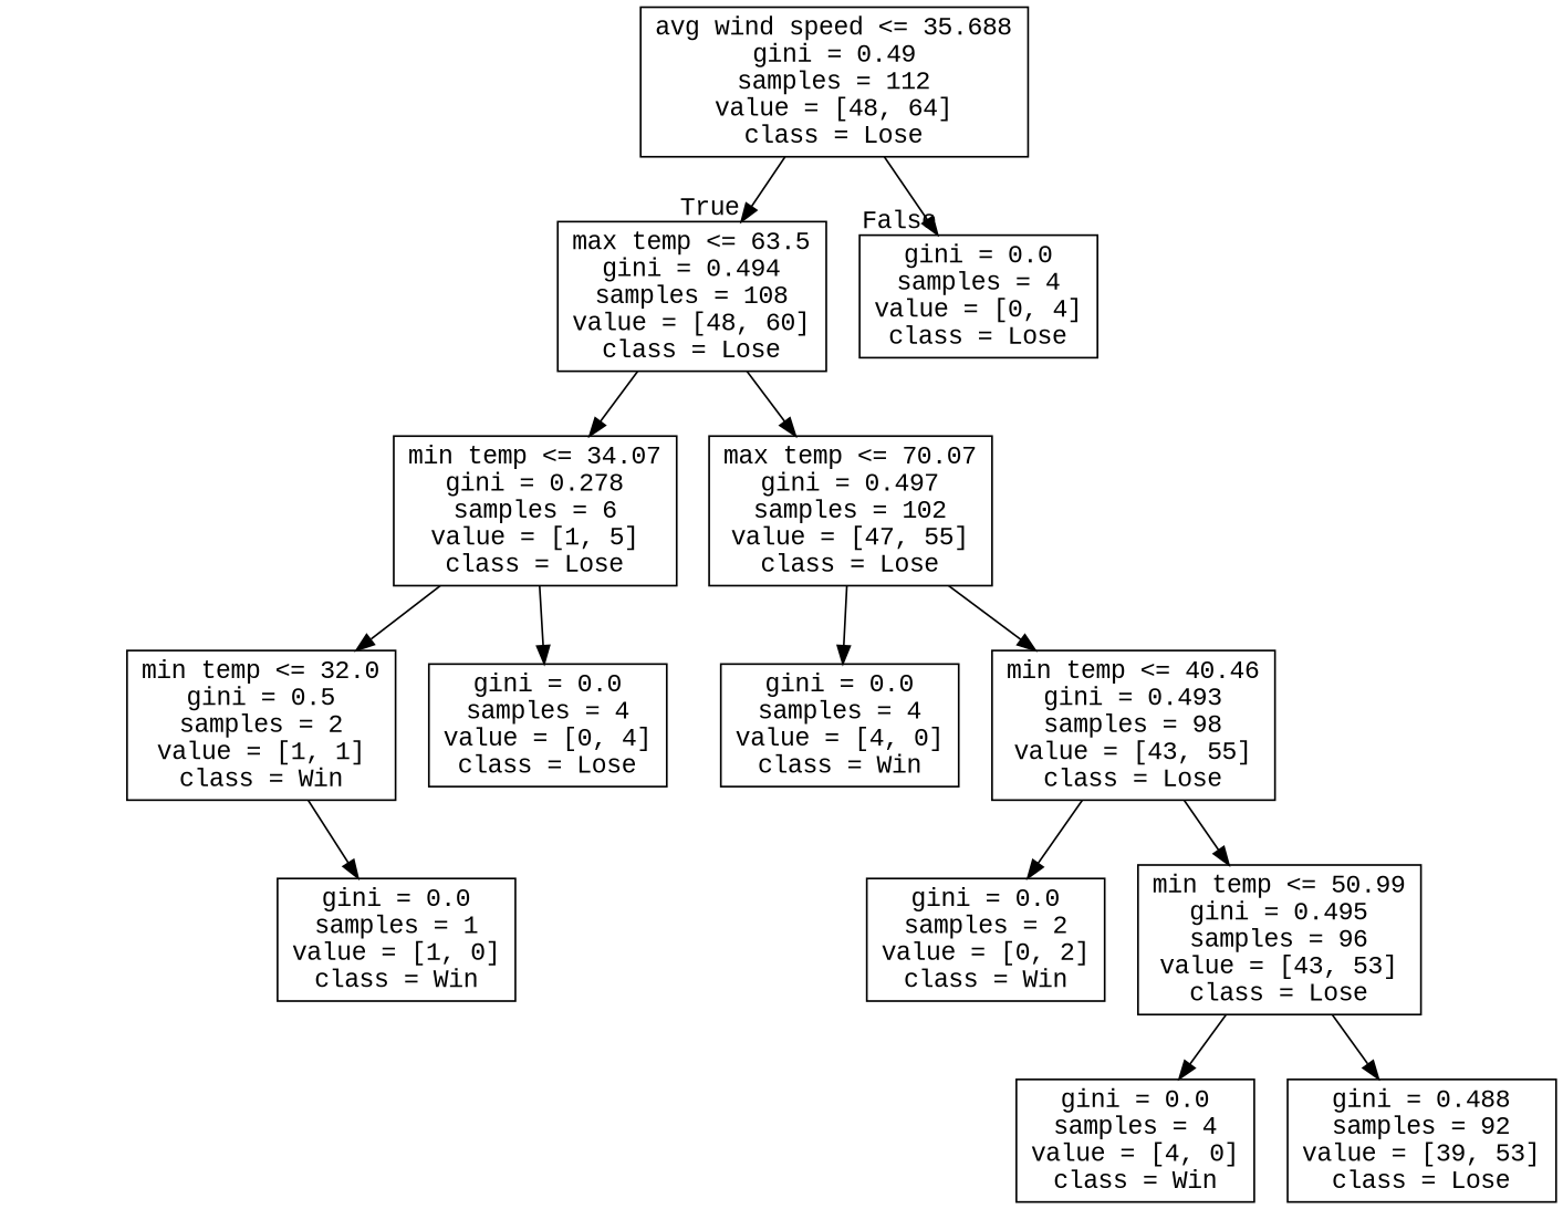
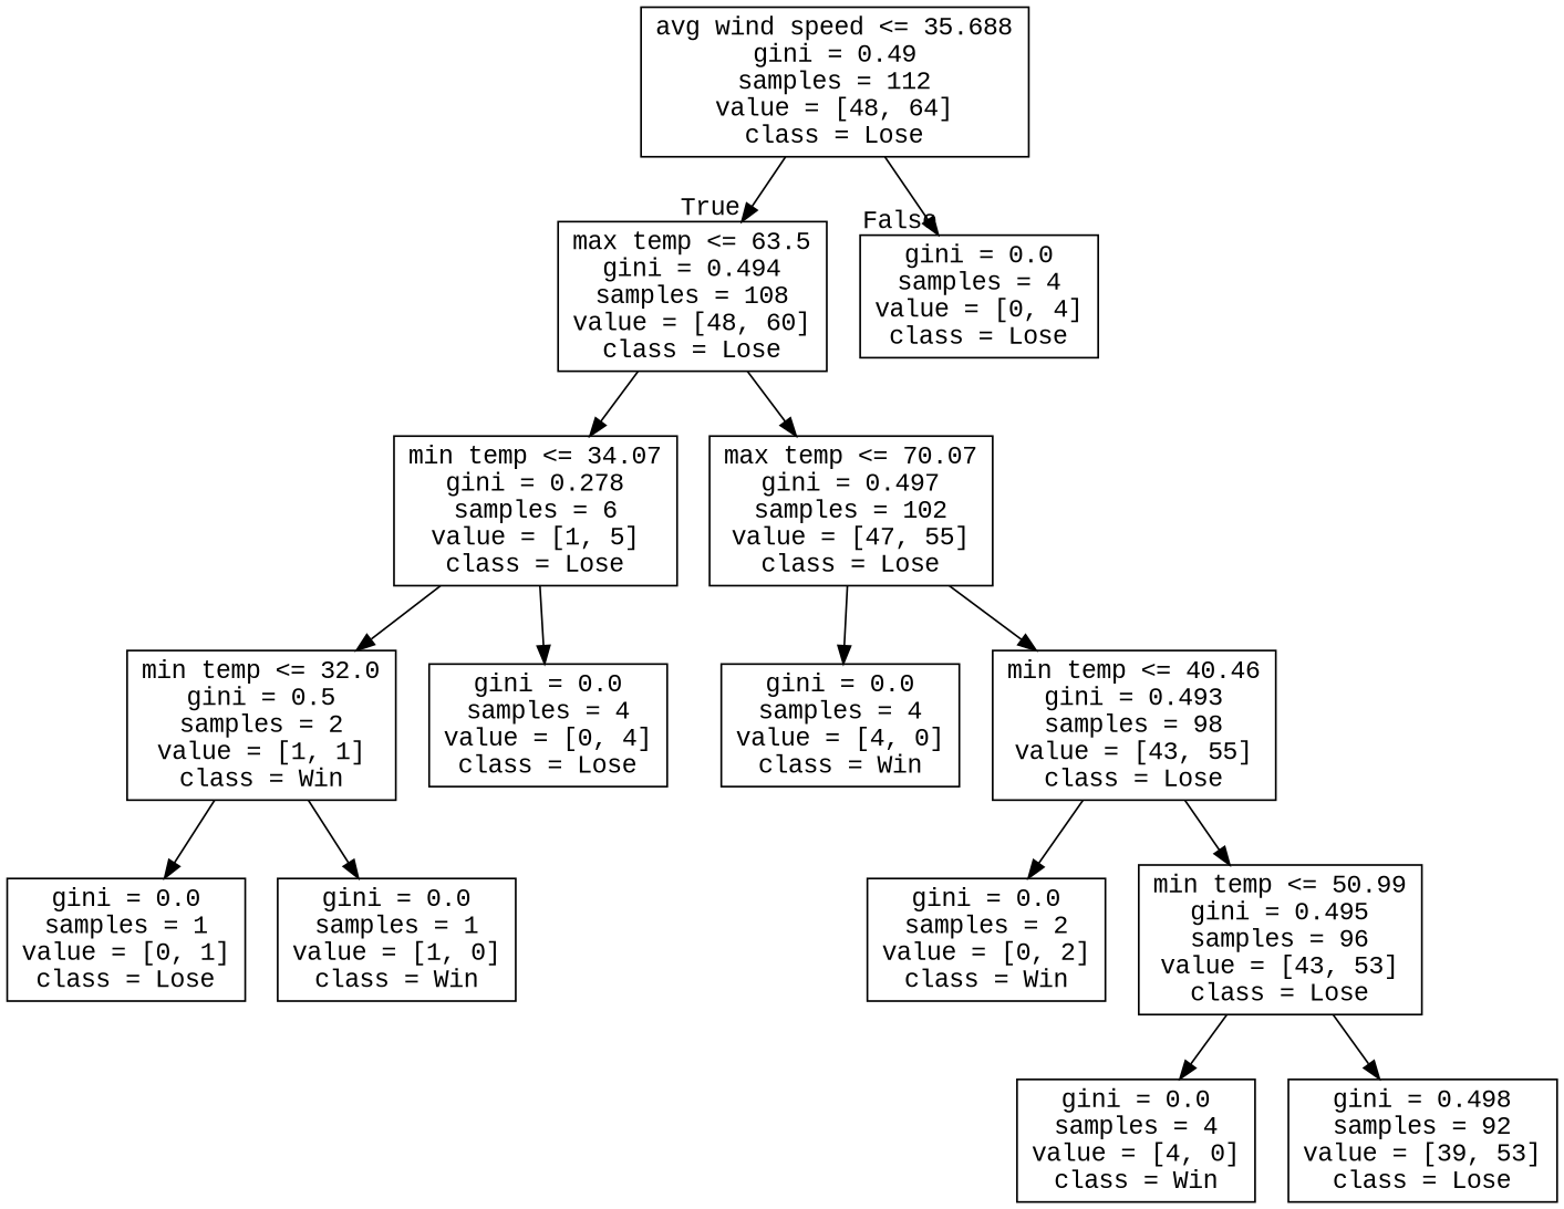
  digraph {
    fontname="Liberation Mono"
    node [fontname="Liberation Mono" shape=box]
    edge [fontname="Liberation Mono"]
    n1 [label="avg wind speed <= 35.688\ngini = 0.49\nsamples = 112\nvalue = [48, 64]\nclass = Lose"]
    n2 [label="max temp <= 63.5\ngini = 0.494\nsamples = 108\nvalue = [48, 60]\nclass = Lose"]
    n3 [label="gini = 0.0\nsamples = 4\nvalue = [0, 4]\nclass = Lose"]
    n4 [label="min temp <= 34.07\ngini = 0.278\nsamples = 6\nvalue = [1, 5]\nclass = Lose"]
    n5 [label="max temp <= 70.07\ngini = 0.497\nsamples = 102\nvalue = [47, 55]\nclass = Lose"]
    n6 [label="min temp <= 32.0\ngini = 0.5\nsamples = 2\nvalue = [1, 1]\nclass = Win"]
    n7 [label="gini = 0.0\nsamples = 4\nvalue = [0, 4]\nclass = Lose"]
    n8 [label="gini = 0.0\nsamples = 4\nvalue = [4, 0]\nclass = Win"]
    n9 [label="min temp <= 40.46\ngini = 0.493\nsamples = 98\nvalue = [43, 55]\nclass = Lose"]
+   n10 [label="gini = 0.0\nsamples = 1\nvalue = [0, 1]\nclass = Lose"]
    n11 [label="gini = 0.0\nsamples = 1\nvalue = [1, 0]\nclass = Win"]
    n12 [label="gini = 0.0\nsamples = 2\nvalue = [0, 2]\nclass = Win"]
    n13 [label="min temp <= 50.99\ngini = 0.495\nsamples = 96\nvalue = [43, 53]\nclass = Lose"]
    n14 [label="gini = 0.0\nsamples = 4\nvalue = [4, 0]\nclass = Win"]
-   n15 [label="gini = 0.488\nsamples = 92\nvalue = [39, 53]\nclass = Lose"]
+   n15 [label="gini = 0.498\nsamples = 92\nvalue = [39, 53]\nclass = Lose"]
    n1 -> n2 [headlabel=True labelangle=45 labeldistance=2.5]
    n1 -> n3 [headlabel=False labelangle=-45 labeldistance=2.5]
    n2 -> n4
    n2 -> n5
    n4 -> n6
    n4 -> n7
    n5 -> n8
    n5 -> n9
+   n6 -> n10
    n6 -> n11
    n9 -> n12
    n9 -> n13
    n13 -> n14
    n13 -> n15
  }
